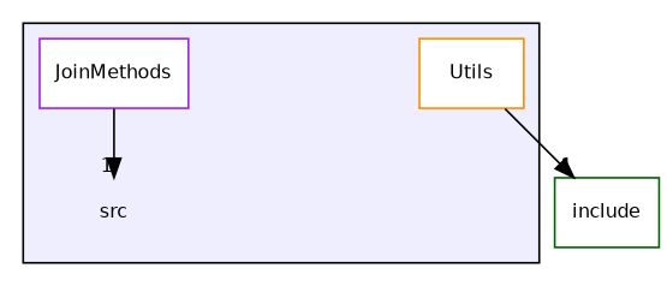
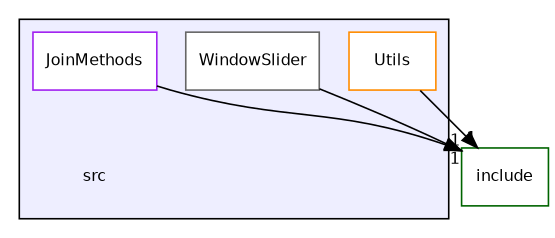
  digraph {
    compound=true
    node [color=darkgreen fontname=Helvetica fontsize=10 shape=box fillcolor=white style=filled]
    edge [headlabel=1 labeldistance=1.5 labelfontname=Helvetica labelfontsize=10]
    n1 [label=src shape=plaintext fillcolor="" style=""]
    n2 [color=purple label=JoinMethods]
    n3 [color=darkorange label=Utils]
+   n4 [color=gray40 label=WindowSlider]
    n5 [label=include]
    subgraph cluster_1 {
      bgcolor="#eeeeff"
      pencolor=black
      n1
      n2
      n3
+     n4
    }
-   n2 -> n1
+   n2 -> n5
    n3 -> n5
+   n4 -> n5
  }
